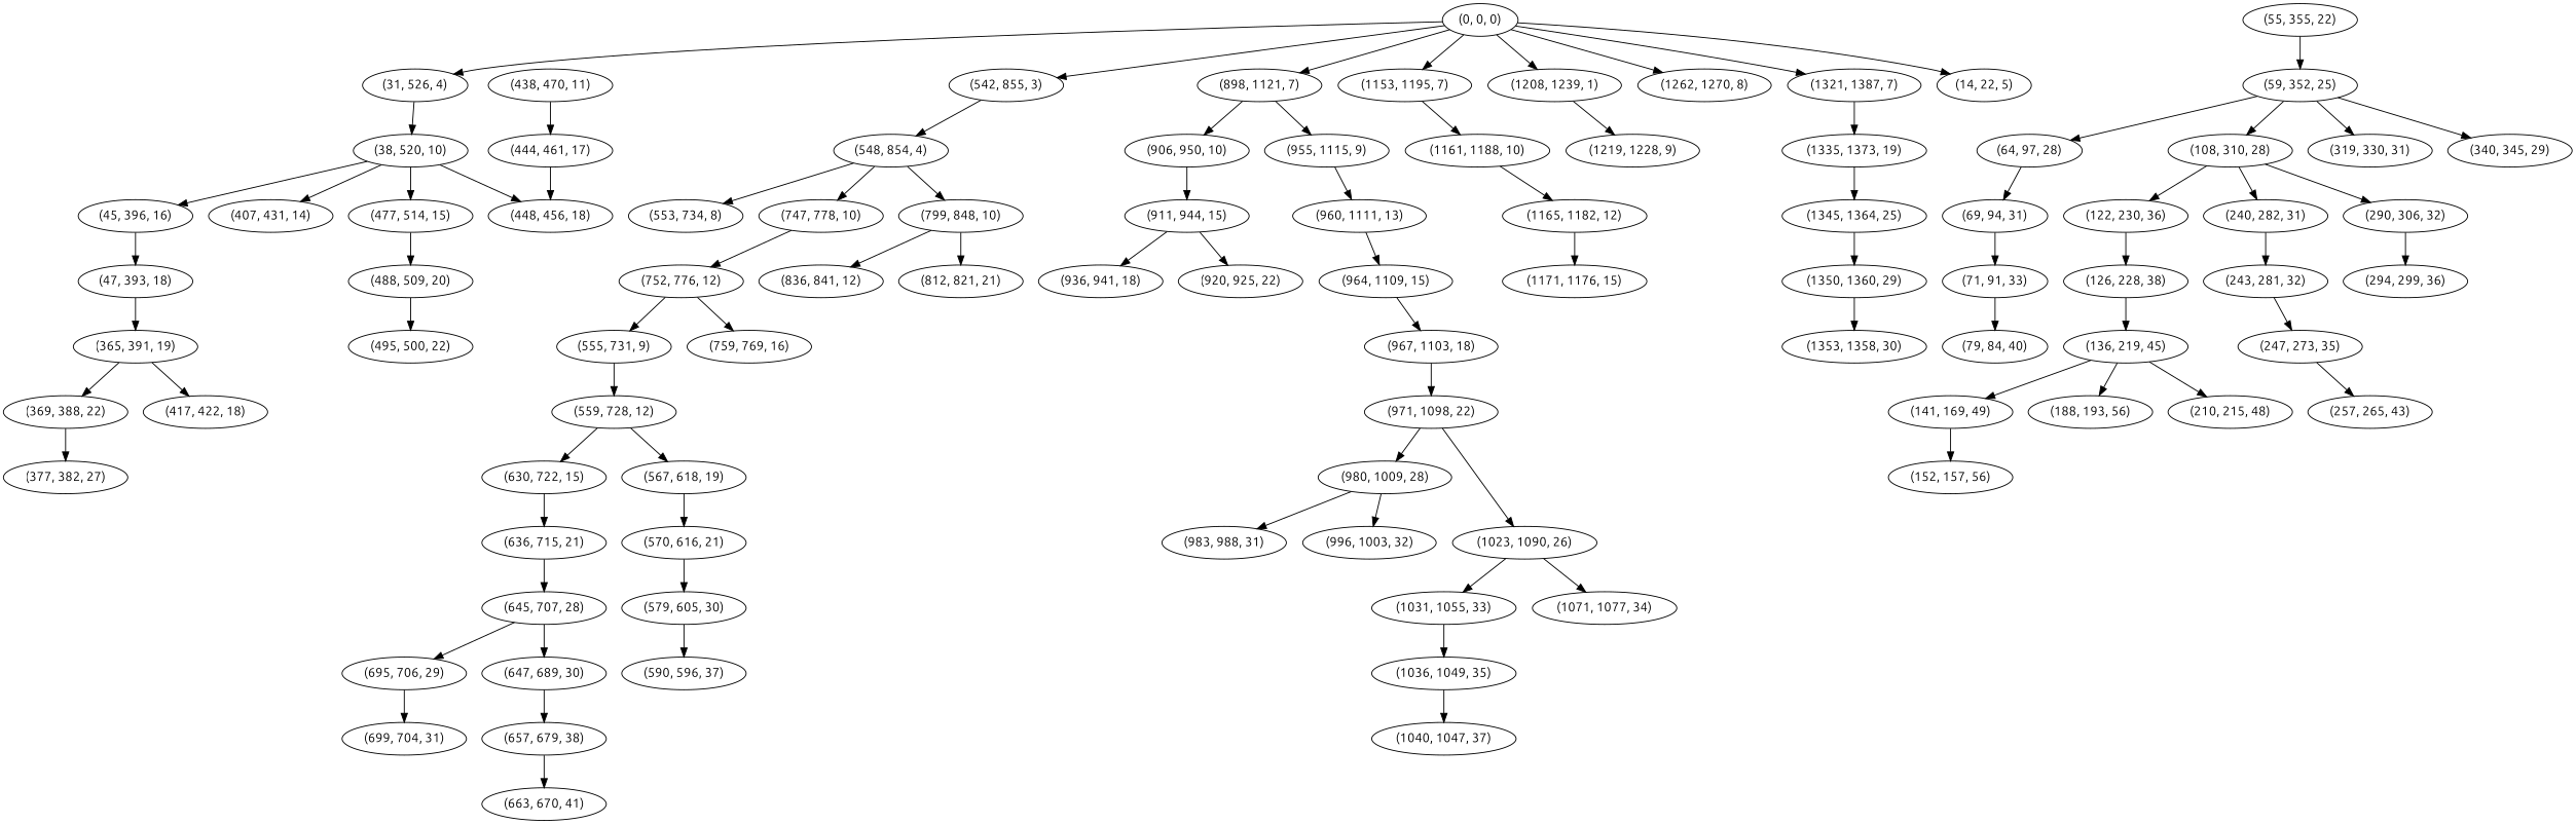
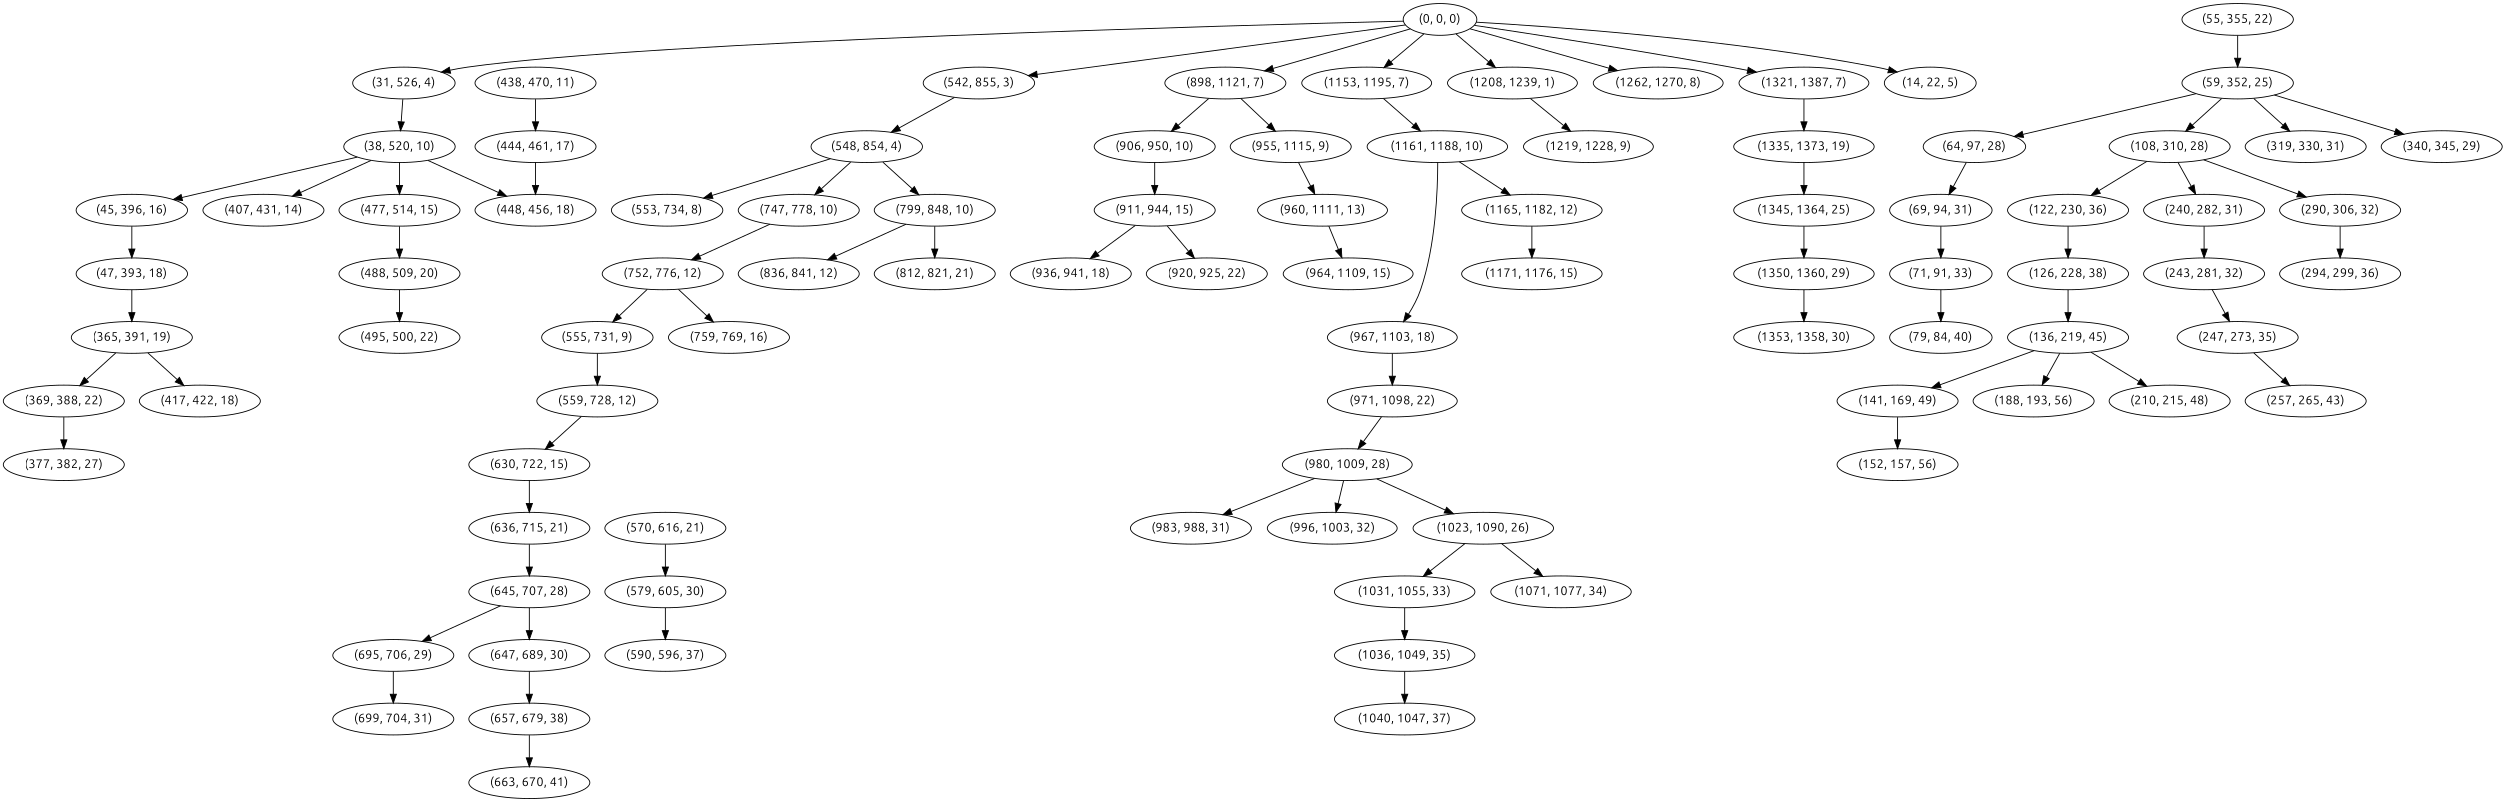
  digraph {
    fontname=Ubuntu
    node [fontname=Ubuntu]
    edge [fontname=Ubuntu]
    "(0, 0, 0)"
    "(14, 22, 5)"
    "(31, 526, 4)"
    "(542, 855, 3)"
    "(898, 1121, 7)"
    "(1153, 1195, 7)"
    "(1208, 1239, 1)"
    "(1262, 1270, 8)"
    "(1321, 1387, 7)"
    "(38, 520, 10)"
    "(548, 854, 4)"
    "(906, 950, 10)"
    "(955, 1115, 9)"
    "(1161, 1188, 10)"
    "(1219, 1228, 9)"
    "(1335, 1373, 19)"
    "(45, 396, 16)"
    "(407, 431, 14)"
    "(477, 514, 15)"
    "(448, 456, 18)"
    "(47, 393, 18)"
    "(438, 470, 11)"
    "(444, 461, 17)"
    "(488, 509, 20)"
    "(365, 391, 19)"
    "(369, 388, 22)"
    "(417, 422, 18)"
    "(55, 355, 22)"
    "(59, 352, 25)"
    "(64, 97, 28)"
    "(108, 310, 28)"
    "(319, 330, 31)"
    "(340, 345, 29)"
    "(69, 94, 31)"
    "(122, 230, 36)"
    "(240, 282, 31)"
    "(290, 306, 32)"
    "(71, 91, 33)"
    "(79, 84, 40)"
    "(126, 228, 38)"
    "(243, 281, 32)"
    "(294, 299, 36)"
    "(136, 219, 45)"
    "(141, 169, 49)"
    "(188, 193, 56)"
    "(210, 215, 48)"
    "(152, 157, 56)"
    "(247, 273, 35)"
    "(257, 265, 43)"
    "(377, 382, 27)"
    "(495, 500, 22)"
    "(553, 734, 8)"
    "(747, 778, 10)"
    "(799, 848, 10)"
    "(752, 776, 12)"
    "(812, 821, 21)"
    "(836, 841, 12)"
    "(555, 731, 9)"
    "(559, 728, 12)"
-   "(567, 618, 19)"
    "(630, 722, 15)"
    "(570, 616, 21)"
    "(636, 715, 21)"
    "(579, 605, 30)"
    "(590, 596, 37)"
    "(645, 707, 28)"
    "(647, 689, 30)"
    "(695, 706, 29)"
    "(657, 679, 38)"
    "(699, 704, 31)"
    "(663, 670, 41)"
    "(759, 769, 16)"
    "(911, 944, 15)"
    "(960, 1111, 13)"
    "(920, 925, 22)"
    "(936, 941, 18)"
    "(964, 1109, 15)"
    "(967, 1103, 18)"
    "(971, 1098, 22)"
    "(980, 1009, 28)"
    "(1023, 1090, 26)"
    "(983, 988, 31)"
    "(996, 1003, 32)"
    "(1031, 1055, 33)"
    "(1071, 1077, 34)"
    "(1036, 1049, 35)"
    "(1040, 1047, 37)"
    "(1165, 1182, 12)"
    "(1171, 1176, 15)"
    "(1345, 1364, 25)"
    "(1350, 1360, 29)"
    "(1353, 1358, 30)"
    "(0, 0, 0)" -> "(14, 22, 5)"
    "(0, 0, 0)" -> "(31, 526, 4)"
    "(0, 0, 0)" -> "(542, 855, 3)"
    "(0, 0, 0)" -> "(898, 1121, 7)"
    "(0, 0, 0)" -> "(1153, 1195, 7)"
    "(0, 0, 0)" -> "(1208, 1239, 1)"
    "(0, 0, 0)" -> "(1262, 1270, 8)"
    "(0, 0, 0)" -> "(1321, 1387, 7)"
    "(31, 526, 4)" -> "(38, 520, 10)"
    "(542, 855, 3)" -> "(548, 854, 4)"
    "(898, 1121, 7)" -> "(906, 950, 10)"
    "(898, 1121, 7)" -> "(955, 1115, 9)"
    "(1153, 1195, 7)" -> "(1161, 1188, 10)"
    "(1208, 1239, 1)" -> "(1219, 1228, 9)"
    "(1321, 1387, 7)" -> "(1335, 1373, 19)"
    "(38, 520, 10)" -> "(45, 396, 16)"
    "(38, 520, 10)" -> "(407, 431, 14)"
    "(38, 520, 10)" -> "(477, 514, 15)"
    "(38, 520, 10)" -> "(448, 456, 18)"
    "(548, 854, 4)" -> "(553, 734, 8)"
    "(548, 854, 4)" -> "(747, 778, 10)"
    "(548, 854, 4)" -> "(799, 848, 10)"
    "(906, 950, 10)" -> "(911, 944, 15)"
    "(955, 1115, 9)" -> "(960, 1111, 13)"
    "(1161, 1188, 10)" -> "(1165, 1182, 12)"
    "(1335, 1373, 19)" -> "(1345, 1364, 25)"
    "(45, 396, 16)" -> "(47, 393, 18)"
    "(477, 514, 15)" -> "(488, 509, 20)"
    "(47, 393, 18)" -> "(365, 391, 19)"
    "(438, 470, 11)" -> "(444, 461, 17)"
    "(444, 461, 17)" -> "(448, 456, 18)"
    "(488, 509, 20)" -> "(495, 500, 22)"
    "(365, 391, 19)" -> "(369, 388, 22)"
    "(365, 391, 19)" -> "(417, 422, 18)"
    "(369, 388, 22)" -> "(377, 382, 27)"
    "(55, 355, 22)" -> "(59, 352, 25)"
    "(59, 352, 25)" -> "(64, 97, 28)"
    "(59, 352, 25)" -> "(108, 310, 28)"
    "(59, 352, 25)" -> "(319, 330, 31)"
    "(59, 352, 25)" -> "(340, 345, 29)"
    "(64, 97, 28)" -> "(69, 94, 31)"
    "(108, 310, 28)" -> "(122, 230, 36)"
    "(108, 310, 28)" -> "(240, 282, 31)"
    "(108, 310, 28)" -> "(290, 306, 32)"
    "(69, 94, 31)" -> "(71, 91, 33)"
    "(122, 230, 36)" -> "(126, 228, 38)"
    "(240, 282, 31)" -> "(243, 281, 32)"
    "(290, 306, 32)" -> "(294, 299, 36)"
    "(71, 91, 33)" -> "(79, 84, 40)"
    "(126, 228, 38)" -> "(136, 219, 45)"
    "(243, 281, 32)" -> "(247, 273, 35)"
    "(136, 219, 45)" -> "(141, 169, 49)"
    "(136, 219, 45)" -> "(188, 193, 56)"
    "(136, 219, 45)" -> "(210, 215, 48)"
    "(141, 169, 49)" -> "(152, 157, 56)"
    "(247, 273, 35)" -> "(257, 265, 43)"
    "(747, 778, 10)" -> "(752, 776, 12)"
    "(799, 848, 10)" -> "(812, 821, 21)"
    "(799, 848, 10)" -> "(836, 841, 12)"
    "(752, 776, 12)" -> "(555, 731, 9)"
    "(752, 776, 12)" -> "(759, 769, 16)"
    "(555, 731, 9)" -> "(559, 728, 12)"
-   "(559, 728, 12)" -> "(567, 618, 19)"
    "(559, 728, 12)" -> "(630, 722, 15)"
-   "(567, 618, 19)" -> "(570, 616, 21)"
    "(630, 722, 15)" -> "(636, 715, 21)"
    "(570, 616, 21)" -> "(579, 605, 30)"
    "(636, 715, 21)" -> "(645, 707, 28)"
    "(579, 605, 30)" -> "(590, 596, 37)"
    "(645, 707, 28)" -> "(647, 689, 30)"
    "(645, 707, 28)" -> "(695, 706, 29)"
    "(647, 689, 30)" -> "(657, 679, 38)"
    "(695, 706, 29)" -> "(699, 704, 31)"
    "(657, 679, 38)" -> "(663, 670, 41)"
    "(911, 944, 15)" -> "(920, 925, 22)"
    "(911, 944, 15)" -> "(936, 941, 18)"
    "(960, 1111, 13)" -> "(964, 1109, 15)"
-   "(964, 1109, 15)" -> "(967, 1103, 18)"
+   "(1161, 1188, 10)" -> "(967, 1103, 18)"
    "(967, 1103, 18)" -> "(971, 1098, 22)"
    "(971, 1098, 22)" -> "(980, 1009, 28)"
-   "(971, 1098, 22)" -> "(1023, 1090, 26)"
+   "(980, 1009, 28)" -> "(1023, 1090, 26)"
    "(980, 1009, 28)" -> "(983, 988, 31)"
    "(980, 1009, 28)" -> "(996, 1003, 32)"
    "(1023, 1090, 26)" -> "(1031, 1055, 33)"
    "(1023, 1090, 26)" -> "(1071, 1077, 34)"
    "(1031, 1055, 33)" -> "(1036, 1049, 35)"
    "(1036, 1049, 35)" -> "(1040, 1047, 37)"
    "(1165, 1182, 12)" -> "(1171, 1176, 15)"
    "(1345, 1364, 25)" -> "(1350, 1360, 29)"
    "(1350, 1360, 29)" -> "(1353, 1358, 30)"
  }
